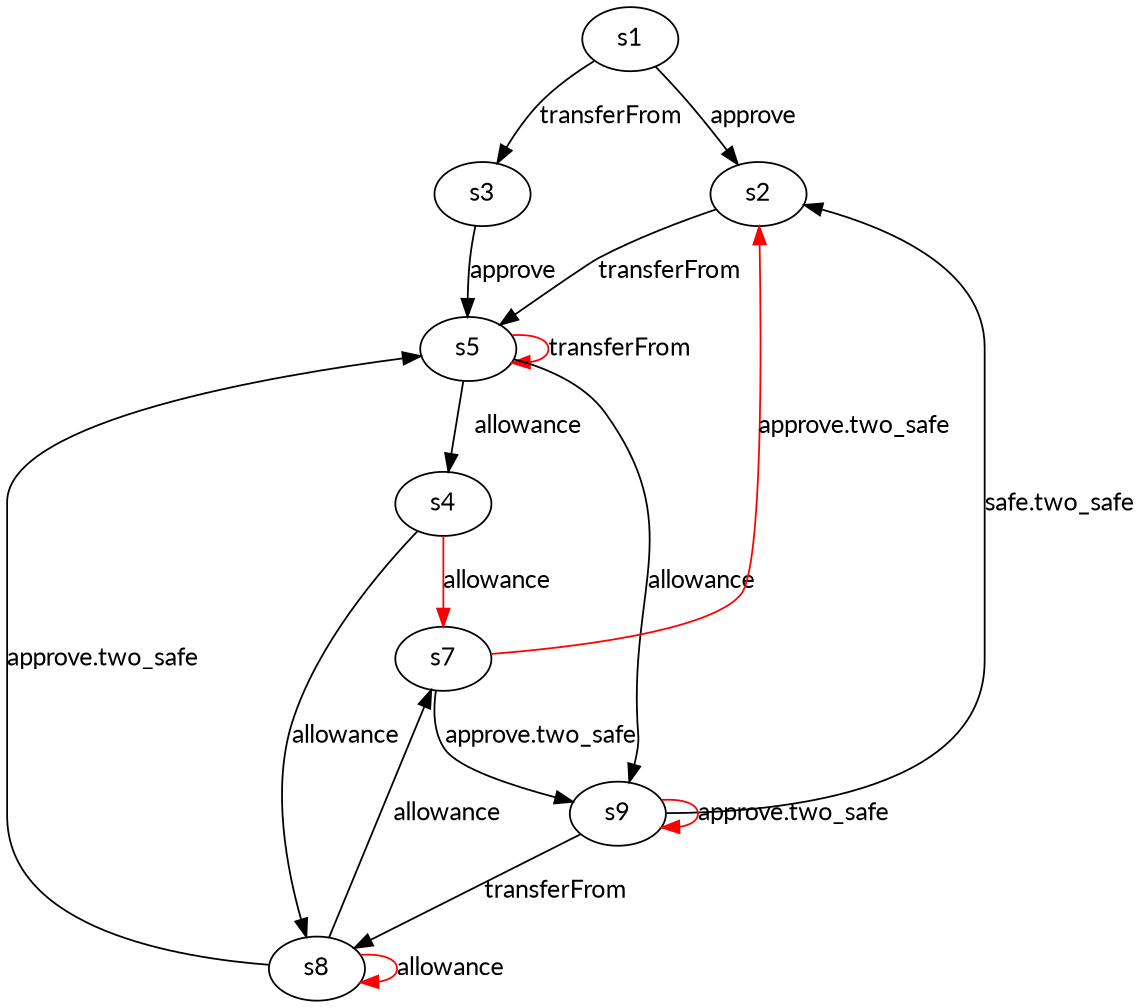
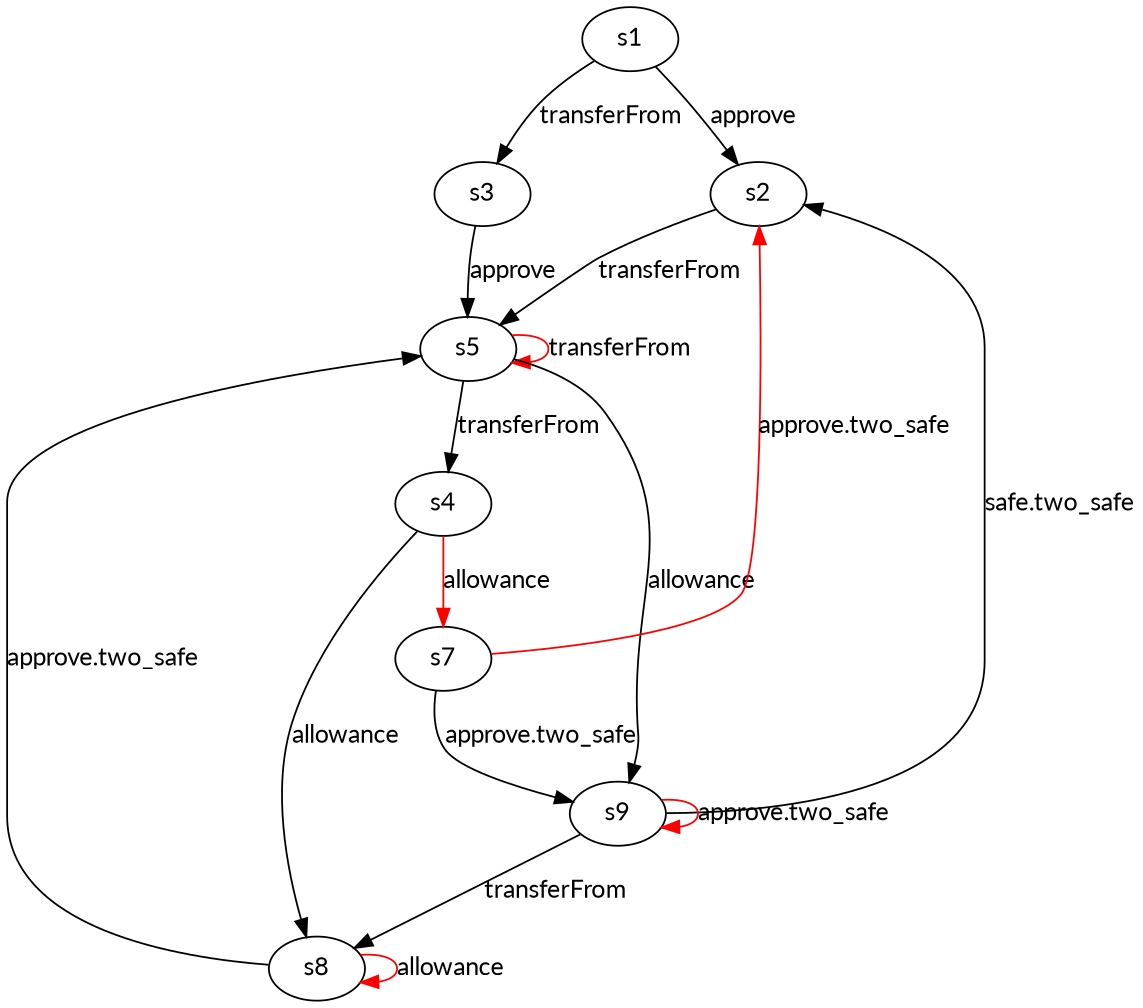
  digraph {
    fontname=Lato
    rankdir=TB
    node [fontname=Lato]
    edge [fontname=Lato]
    s1
    s2
    s3
    s5
    s4
    s7
    s8
    s9
    s1 -> s2 [label=approve]
    s1 -> s3 [label=transferFrom]
    s2 -> s5 [label=transferFrom]
    s3 -> s5 [label=approve]
    s5 -> s5 [color=red label=transferFrom]
-   s5 -> s4 [label=allowance]
+   s5 -> s4 [label=transferFrom]
    s5 -> s9 [label=allowance]
    s4 -> s7 [color=red label=allowance]
    s4 -> s8 [label=allowance]
    s7 -> s2 [color=red label="approve.two_safe"]
    s7 -> s9 [label="approve.two_safe"]
    s8 -> s5 [label="approve.two_safe"]
-   s8 -> s7 [label=allowance]
    s8 -> s8 [color=red label=allowance]
    s9 -> s2 [label="safe.two_safe"]
    s9 -> s8 [label=transferFrom]
    s9 -> s9 [color=red label="approve.two_safe"]
  }
